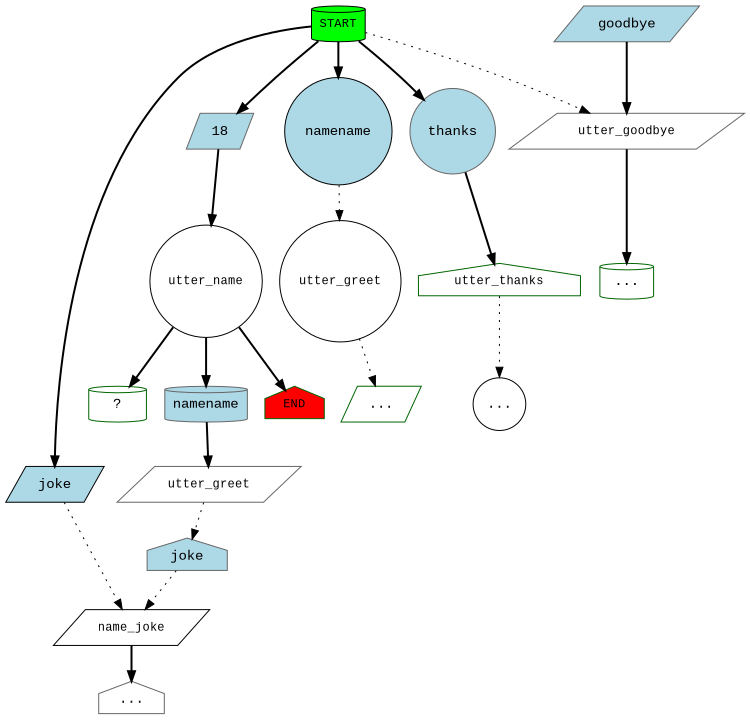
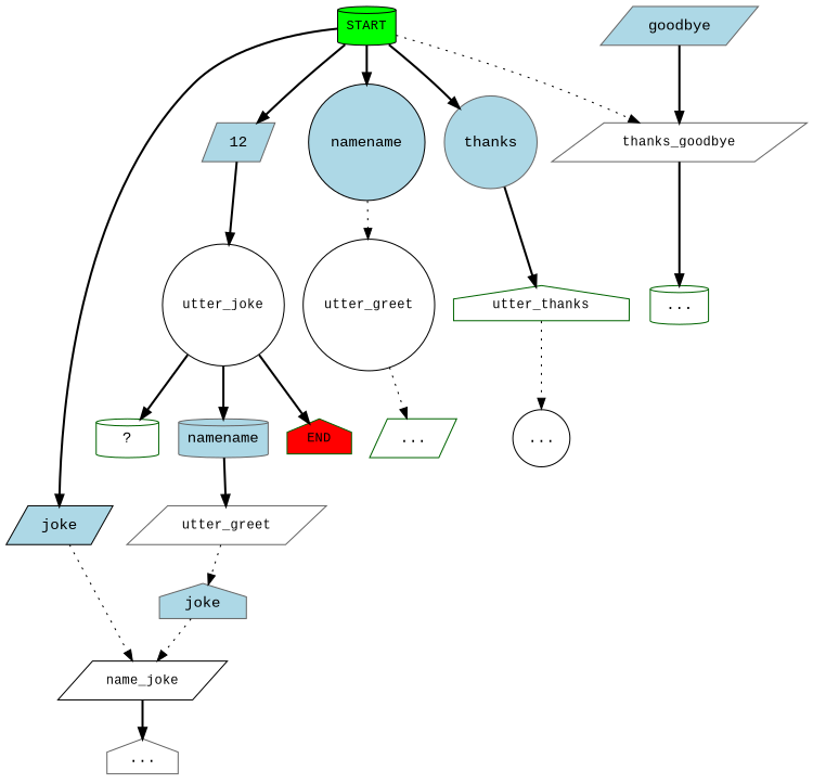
  digraph {
    fontname="Liberation Mono"
    node [color=gray40 fontname="Liberation Mono" shape=parallelogram]
    edge [fontname="Liberation Mono" style=bold]
    n1 [color=black fillcolor=green fontsize=12 label=START shape=cylinder style=filled]
    n2 [color=black fillcolor=lightblue label=joke style=filled]
-   12 [fillcolor=lightblue style=filled label=18]
+   12 [fillcolor=lightblue style=filled]
    n4 [color=black fillcolor=lightblue label=namename shape=circle style=filled]
    n5 [fillcolor=lightblue label=thanks shape=circle style=filled]
-   n6 [fontsize=12 label=utter_goodbye]
+   n6 [fontsize=12 label=thanks_goodbye]
    n7 [color=black fontsize=12 label=name_joke]
-   n8 [color=black fontsize=12 label=utter_name shape=circle]
+   n8 [color=black fontsize=12 label=utter_joke shape=circle]
    n9 [color=black fontsize=12 label=utter_greet shape=circle]
    n10 [color=darkgreen fontsize=12 label=utter_thanks shape=house]
    n11 [fillcolor=lightblue label=goodbye style=filled]
    n12 [label="..." shape=house]
    n13 [color=darkgreen label="  ?  " shape=cylinder]
    n14 [fillcolor=lightblue label=namename shape=cylinder style=filled]
    n15 [color=darkgreen fillcolor=red fontsize=12 label=END shape=house style=filled]
    n16 [fontsize=12 label=utter_greet]
    n17 [color=darkgreen label="..."]
    n18 [color=black label="..." shape=circle]
    n19 [fillcolor=lightblue label=joke shape=house style=filled]
    n20 [color=darkgreen label="..." shape=cylinder]
    n1 -> n2
    n1 -> 12
    n1 -> n4
    n1 -> n5
    n1 -> n6 [style=dotted]
    n2 -> n7 [style=dotted]
    12 -> n8
    n4 -> n9 [style=dotted]
    n5 -> n10
    n6 -> n20
    n7 -> n12
    n8 -> n13
    n8 -> n14
    n8 -> n15
    n9 -> n17 [style=dotted]
    n10 -> n18 [style=dotted]
    n11 -> n6
    n14 -> n16
    n16 -> n19 [style=dotted]
    n19 -> n7 [style=dotted]
  }
